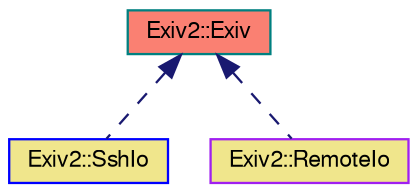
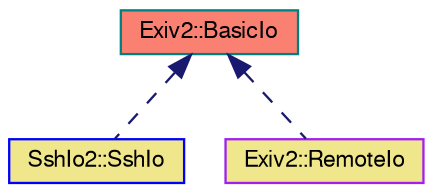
  digraph {
    node [fillcolor=khaki fontname=FreeSans fontsize=10 shape=record style=filled]
    edge [color=midnightblue dir=back fontname=FreeSans fontsize=10 labelfontname=FreeSans labelfontsize=10 style=dashed]
-   n1 [color=blue fontcolor=black height=0.2 label="Exiv2::SshIo" width=0.4]
+   n1 [color=blue fontcolor=black height=0.2 label="SshIo2::SshIo" width=0.4]
    n2 [color=purple height=0.2 label="Exiv2::RemoteIo" width=0.4]
-   n3 [color=teal fillcolor=salmon height=0.2 label="Exiv2::Exiv" width=0.4]
+   n3 [color=teal fillcolor=salmon height=0.2 label="Exiv2::BasicIo" width=0.4]
    n3 -> n1
    n3 -> n2
  }
